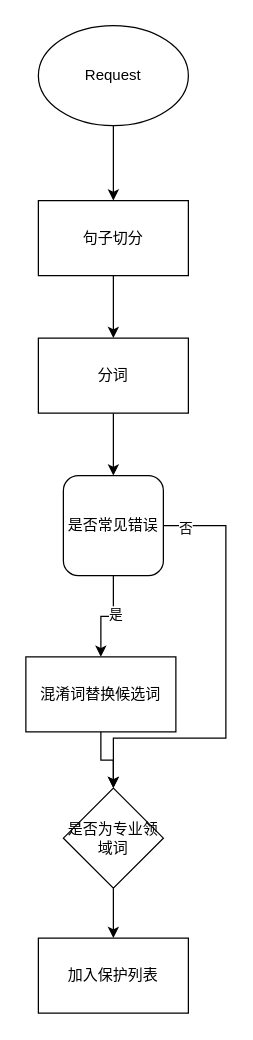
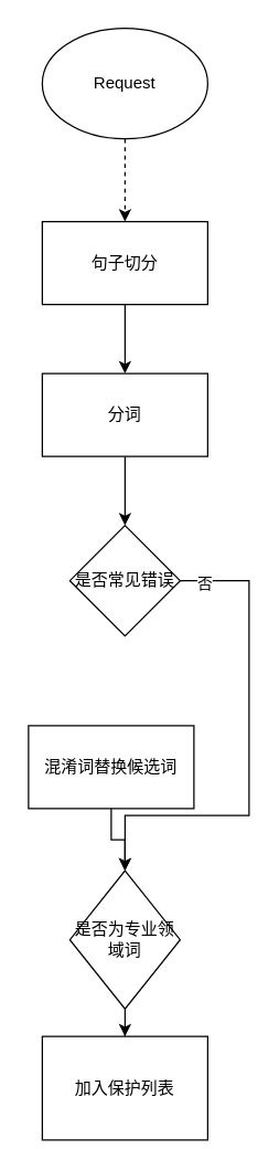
  <mxCell id="0" />
  <mxCell id="1" parent="0" />
  <mxCell id="2" value="" style="edgeStyle=orthogonalEdgeStyle;rounded=0;orthogonalLoop=1;jettySize=auto;html=1;" edge="1" parent="1" source="3" target="7"><mxGeometry relative="1" as="geometry" /></mxCell>
  <mxCell id="3" value="句子切分" style="rounded=0;whiteSpace=wrap;html=1;" vertex="1" parent="1"><mxGeometry x="30" y="160" width="120" height="60" as="geometry" /></mxCell>
- <mxCell id="4" value="" style="edgeStyle=orthogonalEdgeStyle;rounded=0;orthogonalLoop=1;jettySize=auto;html=1;" edge="1" parent="1" source="5" target="3"><mxGeometry relative="1" as="geometry" /></mxCell>
+ <mxCell id="4" value="" style="edgeStyle=orthogonalEdgeStyle;rounded=0;orthogonalLoop=1;jettySize=auto;html=1;dashed=1;" edge="1" parent="1" source="5" target="3"><mxGeometry relative="1" as="geometry" /></mxCell>
  <mxCell id="5" value="Request" style="ellipse;whiteSpace=wrap;html=1;" vertex="1" parent="1"><mxGeometry x="30" y="20" width="120" height="80" as="geometry" /></mxCell>
  <mxCell id="6" value="" style="edgeStyle=orthogonalEdgeStyle;rounded=0;orthogonalLoop=1;jettySize=auto;html=1;" edge="1" parent="1" source="7" target="12"><mxGeometry relative="1" as="geometry" /></mxCell>
  <mxCell id="7" value="分词" style="whiteSpace=wrap;html=1;rounded=0;" vertex="1" parent="1"><mxGeometry x="30" y="270" width="120" height="60" as="geometry" /></mxCell>
- <mxCell id="8" value="" style="edgeStyle=orthogonalEdgeStyle;rounded=0;orthogonalLoop=1;jettySize=auto;html=1;entryX=0.5;entryY=0;entryDx=0;entryDy=0;" edge="1" parent="1" source="12" target="14"><mxGeometry relative="1" as="geometry"><mxPoint x="90" y="490" as="targetPoint" /></mxGeometry></mxCell>
- <mxCell id="9" value="是" style="edgeLabel;html=1;align=center;verticalAlign=middle;resizable=0;points=[];" vertex="1" connectable="0" parent="8"><mxGeometry x="-0.2" y="1" relative="1" as="geometry"><mxPoint as="offset" /></mxGeometry></mxCell>
  <mxCell id="10" style="edgeStyle=orthogonalEdgeStyle;rounded=0;orthogonalLoop=1;jettySize=auto;html=1;entryX=0.5;entryY=0;entryDx=0;entryDy=0;exitX=1;exitY=0.5;exitDx=0;exitDy=0;" edge="1" parent="1" source="12" target="16"><mxGeometry relative="1" as="geometry"><mxPoint x="160" y="420" as="targetPoint" /><Array as="points"><mxPoint x="180" y="420" /><mxPoint x="180" y="590" /><mxPoint x="90" y="590" /></Array></mxGeometry></mxCell>
  <mxCell id="11" value="否" style="edgeLabel;html=1;align=center;verticalAlign=middle;resizable=0;points=[];" vertex="1" connectable="0" parent="10"><mxGeometry x="-0.903" y="-1" relative="1" as="geometry"><mxPoint as="offset" /></mxGeometry></mxCell>
- <mxCell id="12" value="是否常见错误" style="whiteSpace=wrap;html=1;rounded=1;" vertex="1" parent="1"><mxGeometry x="50" y="380" width="80" height="80" as="geometry" /></mxCell>
+ <mxCell id="12" value="是否常见错误" style="rhombus;whiteSpace=wrap;html=1;rounded=0;" vertex="1" parent="1"><mxGeometry x="50" y="380" width="80" height="80" as="geometry" /></mxCell>
  <mxCell id="13" value="" style="edgeStyle=orthogonalEdgeStyle;rounded=0;orthogonalLoop=1;jettySize=auto;html=1;" edge="1" parent="1" source="14" target="16"><mxGeometry relative="1" as="geometry" /></mxCell>
  <mxCell id="14" value="混淆词替换候选词" style="rounded=0;whiteSpace=wrap;html=1;" vertex="1" parent="1"><mxGeometry x="20" y="525" width="120" height="60" as="geometry" /></mxCell>
  <mxCell id="15" value="" style="edgeStyle=orthogonalEdgeStyle;rounded=0;orthogonalLoop=1;jettySize=auto;html=1;" edge="1" parent="1" source="16" target="17"><mxGeometry relative="1" as="geometry" /></mxCell>
- <mxCell id="16" value="是否为专业领域词" style="rhombus;whiteSpace=wrap;html=1;rounded=0;" vertex="1" parent="1"><mxGeometry x="50" y="630" width="80" height="80" as="geometry" /></mxCell>
- <mxCell id="17" value="加入保护列表" style="whiteSpace=wrap;html=1;rounded=0;" vertex="1" parent="1"><mxGeometry x="30" y="750" width="120" height="60" as="geometry" /></mxCell>
+ <mxCell id="16" value="是否为专业领域词" style="rhombus;whiteSpace=wrap;html=1;rounded=0;" vertex="1" parent="1"><mxGeometry x="50" y="630" width="80" height="100" as="geometry" /></mxCell>
+ <mxCell id="17" value="加入保护列表" style="whiteSpace=wrap;html=1;rounded=0;" vertex="1" parent="1"><mxGeometry x="30" y="750" width="120" height="75" as="geometry" /></mxCell>
